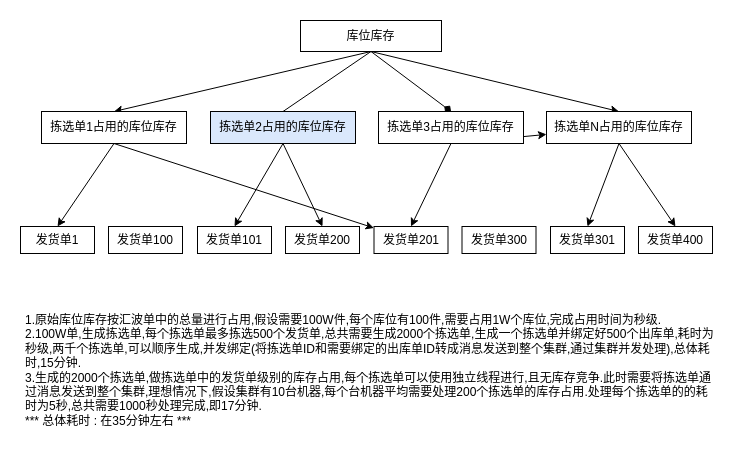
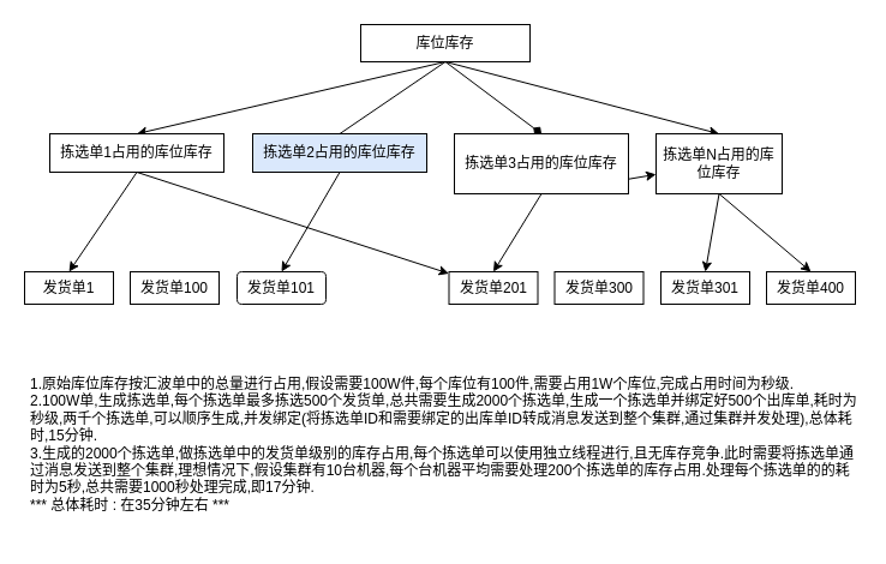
  <mxCell id="0" />
  <mxCell id="1" parent="0" />
  <mxCell id="2" style="rounded=0;orthogonalLoop=1;jettySize=auto;html=1;entryX=0.5;entryY=0;entryDx=0;entryDy=0;exitX=0.5;exitY=1;exitDx=0;exitDy=0;" edge="1" parent="1" source="6" target="9"><mxGeometry relative="1" as="geometry" /></mxCell>
  <mxCell id="3" style="edgeStyle=none;rounded=0;orthogonalLoop=1;jettySize=auto;html=1;entryX=0.5;entryY=0;entryDx=0;entryDy=0;exitX=0.5;exitY=1;exitDx=0;exitDy=0;endArrow=none;" edge="1" parent="1" source="6" target="12"><mxGeometry relative="1" as="geometry" /></mxCell>
  <mxCell id="4" style="edgeStyle=none;rounded=0;orthogonalLoop=1;jettySize=auto;html=1;entryX=0.5;entryY=0;entryDx=0;entryDy=0;exitX=0.5;exitY=1;exitDx=0;exitDy=0;endArrow=diamond;" edge="1" parent="1" source="6" target="15"><mxGeometry relative="1" as="geometry" /></mxCell>
  <mxCell id="5" style="edgeStyle=none;rounded=0;orthogonalLoop=1;jettySize=auto;html=1;entryX=0.5;entryY=0;entryDx=0;entryDy=0;exitX=0.5;exitY=1;exitDx=0;exitDy=0;" edge="1" parent="1" source="6" target="18"><mxGeometry relative="1" as="geometry" /></mxCell>
  <mxCell id="6" value="库位库存" style="rounded=0;whiteSpace=wrap;html=1;" vertex="1" parent="1"><mxGeometry x="300" y="20" width="141" height="31" as="geometry" /></mxCell>
  <mxCell id="7" style="edgeStyle=none;rounded=0;orthogonalLoop=1;jettySize=auto;html=1;entryX=0.5;entryY=0;entryDx=0;entryDy=0;exitX=0.5;exitY=1;exitDx=0;exitDy=0;" edge="1" parent="1" source="9" target="19"><mxGeometry relative="1" as="geometry" /></mxCell>
  <mxCell id="8" style="edgeStyle=none;rounded=0;orthogonalLoop=1;jettySize=auto;html=1;exitX=0.5;exitY=1;exitDx=0;exitDy=0;" edge="1" parent="1" source="9" target="23"><mxGeometry relative="1" as="geometry" /></mxCell>
  <mxCell id="9" value="拣选单1占用的库位库存" style="rounded=0;whiteSpace=wrap;html=1;" vertex="1" parent="1"><mxGeometry x="41" y="111" width="145" height="32" as="geometry" /></mxCell>
  <mxCell id="10" style="edgeStyle=none;rounded=0;orthogonalLoop=1;jettySize=auto;html=1;entryX=0.5;entryY=0;entryDx=0;entryDy=0;exitX=0.5;exitY=1;exitDx=0;exitDy=0;" edge="1" parent="1" source="12" target="21"><mxGeometry relative="1" as="geometry" /></mxCell>
- <mxCell id="11" style="edgeStyle=none;rounded=0;orthogonalLoop=1;jettySize=auto;html=1;entryX=0.5;entryY=0;entryDx=0;entryDy=0;exitX=0.5;exitY=1;exitDx=0;exitDy=0;" edge="1" parent="1" source="12" target="22"><mxGeometry relative="1" as="geometry" /></mxCell>
  <mxCell id="12" value="拣选单2占用的库位库存" style="rounded=0;whiteSpace=wrap;html=1;fillColor=#dae8fc;" vertex="1" parent="1"><mxGeometry x="210" y="111" width="145" height="32" as="geometry" /></mxCell>
  <mxCell id="13" style="edgeStyle=none;rounded=0;orthogonalLoop=1;jettySize=auto;html=1;entryX=0.5;entryY=0;entryDx=0;entryDy=0;exitX=0.5;exitY=1;exitDx=0;exitDy=0;" edge="1" parent="1" source="15" target="23"><mxGeometry relative="1" as="geometry" /></mxCell>
  <mxCell id="14" style="edgeStyle=none;rounded=0;orthogonalLoop=1;jettySize=auto;html=1;exitX=0.5;exitY=1;exitDx=0;exitDy=0;" edge="1" parent="1" source="15" target="18"><mxGeometry relative="1" as="geometry" /></mxCell>
- <mxCell id="15" value="拣选单3占用的库位库存" style="rounded=0;whiteSpace=wrap;html=1;" vertex="1" parent="1"><mxGeometry x="378" y="111" width="145" height="32" as="geometry" /></mxCell>
+ <mxCell id="15" value="拣选单3占用的库位库存" style="rounded=0;whiteSpace=wrap;html=1;" vertex="1" parent="1"><mxGeometry x="378" y="111" width="145" height="50" as="geometry" /></mxCell>
  <mxCell id="16" style="edgeStyle=none;rounded=0;orthogonalLoop=1;jettySize=auto;html=1;entryX=0.5;entryY=0;entryDx=0;entryDy=0;exitX=0.5;exitY=1;exitDx=0;exitDy=0;" edge="1" parent="1" source="18" target="25"><mxGeometry relative="1" as="geometry" /></mxCell>
  <mxCell id="17" style="edgeStyle=none;rounded=0;orthogonalLoop=1;jettySize=auto;html=1;entryX=0.5;entryY=0;entryDx=0;entryDy=0;exitX=0.5;exitY=1;exitDx=0;exitDy=0;" edge="1" parent="1" source="18" target="26"><mxGeometry relative="1" as="geometry" /></mxCell>
- <mxCell id="18" value="拣选单N占用的库位库存" style="rounded=0;whiteSpace=wrap;html=1;" vertex="1" parent="1"><mxGeometry x="546" y="111" width="145" height="32" as="geometry" /></mxCell>
+ <mxCell id="18" value="拣选单N占用的库位库存" style="rounded=0;whiteSpace=wrap;html=1;" vertex="1" parent="1"><mxGeometry x="546" y="111" width="105" height="50" as="geometry" /></mxCell>
  <mxCell id="19" value="发货单1" style="rounded=0;whiteSpace=wrap;html=1;" vertex="1" parent="1"><mxGeometry x="20" y="226" width="74" height="27" as="geometry" /></mxCell>
  <mxCell id="20" value="发货单100" style="rounded=0;whiteSpace=wrap;html=1;" vertex="1" parent="1"><mxGeometry x="108" y="226" width="74" height="27" as="geometry" /></mxCell>
- <mxCell id="21" value="发货单101" style="rounded=0;whiteSpace=wrap;html=1;" vertex="1" parent="1"><mxGeometry x="197" y="226" width="74" height="27" as="geometry" /></mxCell>
- <mxCell id="22" value="发货单200" style="rounded=0;whiteSpace=wrap;html=1;" vertex="1" parent="1"><mxGeometry x="285" y="226" width="74" height="27" as="geometry" /></mxCell>
+ <mxCell id="21" value="发货单101" style="whiteSpace=wrap;html=1;rounded=1;" vertex="1" parent="1"><mxGeometry x="197" y="226" width="74" height="27" as="geometry" /></mxCell>
  <mxCell id="23" value="发货单201" style="rounded=0;whiteSpace=wrap;html=1;" vertex="1" parent="1"><mxGeometry x="373.5" y="226" width="74" height="27" as="geometry" /></mxCell>
  <mxCell id="24" value="发货单300" style="rounded=0;whiteSpace=wrap;html=1;" vertex="1" parent="1"><mxGeometry x="461.5" y="226" width="74" height="27" as="geometry" /></mxCell>
  <mxCell id="25" value="发货单301" style="rounded=0;whiteSpace=wrap;html=1;" vertex="1" parent="1"><mxGeometry x="550" y="226" width="74" height="27" as="geometry" /></mxCell>
  <mxCell id="26" value="发货单400" style="rounded=0;whiteSpace=wrap;html=1;" vertex="1" parent="1"><mxGeometry x="638" y="226" width="74" height="27" as="geometry" /></mxCell>
  <mxCell id="27" value="1.原始库位库存按汇波单中的总量进行占用,假设需要100W件,每个库位有100件,需要占用1W个库位,完成占用时间为秒级.&lt;br&gt;2.100W单,生成拣选单,每个拣选单最多拣选500个发货单,总共需要生成2000个拣选单,生成一个拣选单并绑定好500个出库单,耗时为秒级,两千个拣选单,可以顺序生成,并发绑定(将拣选单ID和需要绑定的出库单ID转成消息发送到整个集群,通过集群并发处理),总体耗时,15分钟.&lt;br&gt;3.生成的2000个拣选单,做拣选单中的发货单级别的库存占用,每个拣选单可以使用独立线程进行,且无库存竞争.此时需要将拣选单通过消息发送到整个集群,理想情况下,假设集群有10台机器,每个台机器平均需要处理200个拣选单的库存占用.处理每个拣选单的的耗时为5秒,总共需要1000秒处理完成,即17分钟.&lt;br&gt;*** 总体耗时 : 在35分钟左右 ***" style="text;html=1;strokeColor=none;fillColor=none;align=left;verticalAlign=top;whiteSpace=wrap;rounded=0;" vertex="1" parent="1"><mxGeometry x="23" y="306" width="693" height="142" as="geometry" /></mxCell>
